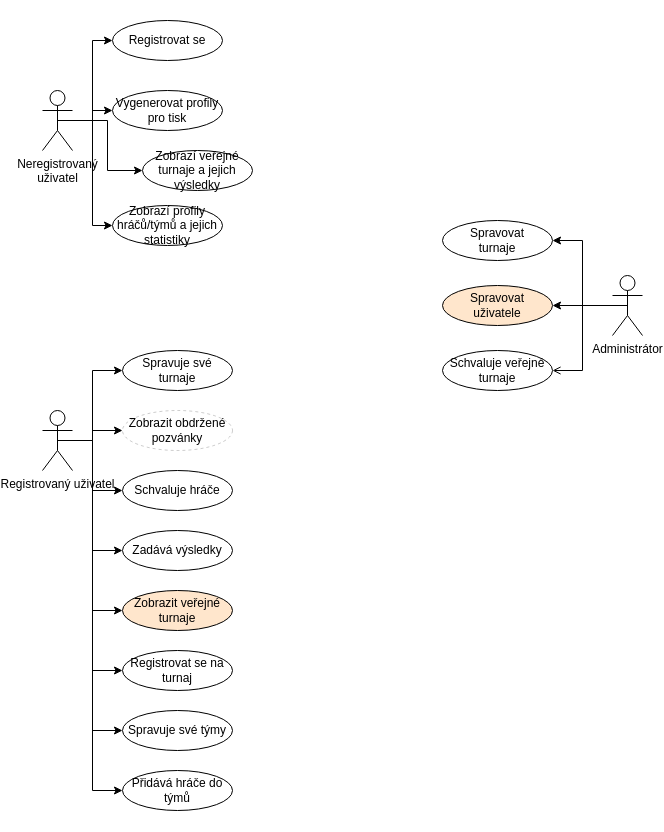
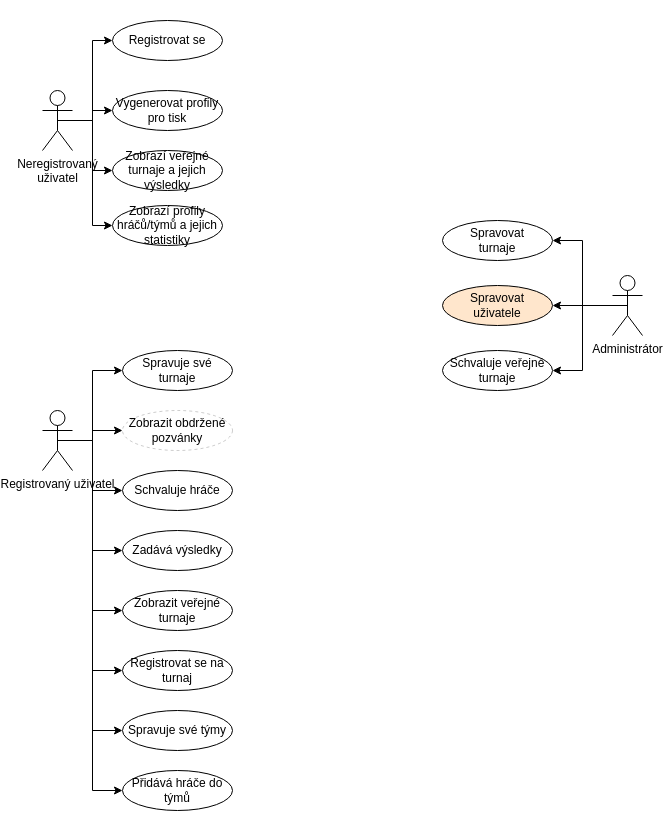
  <mxCell id="0" />
  <mxCell id="1" parent="0" />
  <mxCell id="2" style="edgeStyle=orthogonalEdgeStyle;rounded=0;orthogonalLoop=1;jettySize=auto;html=1;exitX=0.5;exitY=0.5;exitDx=0;exitDy=0;exitPerimeter=0;" edge="1" parent="1" source="6" target="23"><mxGeometry relative="1" as="geometry"><Array as="points"><mxPoint x="70" y="120" /><mxPoint x="70" y="40" /></Array></mxGeometry></mxCell>
  <mxCell id="3" style="edgeStyle=orthogonalEdgeStyle;rounded=0;orthogonalLoop=1;jettySize=auto;html=1;exitX=0.5;exitY=0.5;exitDx=0;exitDy=0;exitPerimeter=0;" edge="1" parent="1" source="6" target="24"><mxGeometry relative="1" as="geometry"><Array as="points"><mxPoint x="70" y="120" /><mxPoint x="70" y="110" /></Array></mxGeometry></mxCell>
  <mxCell id="4" style="edgeStyle=orthogonalEdgeStyle;rounded=0;orthogonalLoop=1;jettySize=auto;html=1;exitX=0.5;exitY=0.5;exitDx=0;exitDy=0;exitPerimeter=0;" edge="1" parent="1" source="6" target="33"><mxGeometry relative="1" as="geometry" /></mxCell>
  <mxCell id="5" style="edgeStyle=orthogonalEdgeStyle;rounded=0;orthogonalLoop=1;jettySize=auto;html=1;exitX=0.5;exitY=0.5;exitDx=0;exitDy=0;exitPerimeter=0;" edge="1" parent="1" source="6" target="34"><mxGeometry relative="1" as="geometry"><Array as="points"><mxPoint x="70" y="120" /><mxPoint x="70" y="225" /></Array></mxGeometry></mxCell>
  <mxCell id="6" value="Neregistrovaný&lt;br&gt;uživatel" style="shape=umlActor;verticalLabelPosition=bottom;verticalAlign=top;html=1;" vertex="1" parent="1"><mxGeometry x="20" y="90" width="30" height="60" as="geometry" /></mxCell>
  <mxCell id="7" style="edgeStyle=orthogonalEdgeStyle;rounded=0;orthogonalLoop=1;jettySize=auto;html=1;exitX=0.5;exitY=0.5;exitDx=0;exitDy=0;exitPerimeter=0;" edge="1" parent="1" source="15" target="25"><mxGeometry relative="1" as="geometry"><Array as="points"><mxPoint x="70" y="440" /><mxPoint x="70" y="370" /></Array></mxGeometry></mxCell>
  <mxCell id="8" style="edgeStyle=orthogonalEdgeStyle;rounded=0;orthogonalLoop=1;jettySize=auto;html=1;exitX=0.5;exitY=0.5;exitDx=0;exitDy=0;exitPerimeter=0;" edge="1" parent="1" source="15" target="27"><mxGeometry relative="1" as="geometry"><Array as="points"><mxPoint x="70" y="440" /><mxPoint x="70" y="430" /></Array></mxGeometry></mxCell>
  <mxCell id="9" style="edgeStyle=orthogonalEdgeStyle;rounded=0;orthogonalLoop=1;jettySize=auto;html=1;exitX=0.5;exitY=0.5;exitDx=0;exitDy=0;exitPerimeter=0;" edge="1" parent="1" source="15" target="30"><mxGeometry relative="1" as="geometry"><Array as="points"><mxPoint x="70" y="440" /><mxPoint x="70" y="490" /></Array></mxGeometry></mxCell>
  <mxCell id="10" style="edgeStyle=orthogonalEdgeStyle;rounded=0;orthogonalLoop=1;jettySize=auto;html=1;exitX=0.5;exitY=0.5;exitDx=0;exitDy=0;exitPerimeter=0;" edge="1" parent="1" source="15" target="31"><mxGeometry relative="1" as="geometry"><Array as="points"><mxPoint x="70" y="440" /><mxPoint x="70" y="550" /></Array></mxGeometry></mxCell>
  <mxCell id="11" style="edgeStyle=orthogonalEdgeStyle;rounded=0;orthogonalLoop=1;jettySize=auto;html=1;exitX=0.5;exitY=0.5;exitDx=0;exitDy=0;exitPerimeter=0;" edge="1" parent="1" source="15" target="26"><mxGeometry relative="1" as="geometry"><Array as="points"><mxPoint x="70" y="440" /><mxPoint x="70" y="610" /></Array></mxGeometry></mxCell>
  <mxCell id="12" style="edgeStyle=orthogonalEdgeStyle;rounded=0;orthogonalLoop=1;jettySize=auto;html=1;exitX=0.5;exitY=0.5;exitDx=0;exitDy=0;exitPerimeter=0;" edge="1" parent="1" source="15" target="32"><mxGeometry relative="1" as="geometry"><Array as="points"><mxPoint x="70" y="440" /><mxPoint x="70" y="670" /></Array></mxGeometry></mxCell>
  <mxCell id="13" style="edgeStyle=orthogonalEdgeStyle;rounded=0;orthogonalLoop=1;jettySize=auto;html=1;exitX=0.5;exitY=0.5;exitDx=0;exitDy=0;exitPerimeter=0;" edge="1" parent="1" source="15" target="28"><mxGeometry relative="1" as="geometry"><Array as="points"><mxPoint x="70" y="440" /><mxPoint x="70" y="730" /></Array></mxGeometry></mxCell>
  <mxCell id="14" style="edgeStyle=orthogonalEdgeStyle;rounded=0;orthogonalLoop=1;jettySize=auto;html=1;exitX=0.5;exitY=0.5;exitDx=0;exitDy=0;exitPerimeter=0;" edge="1" parent="1" source="15" target="29"><mxGeometry relative="1" as="geometry"><Array as="points"><mxPoint x="70" y="440" /><mxPoint x="70" y="790" /></Array></mxGeometry></mxCell>
  <mxCell id="15" value="Registrovaný uživatel" style="shape=umlActor;verticalLabelPosition=bottom;verticalAlign=top;html=1;outlineConnect=0;" vertex="1" parent="1"><mxGeometry x="20" y="410" width="30" height="60" as="geometry" /></mxCell>
  <mxCell id="16" style="edgeStyle=orthogonalEdgeStyle;rounded=0;orthogonalLoop=1;jettySize=auto;html=1;exitX=0.5;exitY=0.5;exitDx=0;exitDy=0;exitPerimeter=0;" edge="1" parent="1" source="19" target="20"><mxGeometry relative="1" as="geometry" /></mxCell>
  <mxCell id="17" style="edgeStyle=orthogonalEdgeStyle;rounded=0;orthogonalLoop=1;jettySize=auto;html=1;exitX=0.5;exitY=0.5;exitDx=0;exitDy=0;exitPerimeter=0;" edge="1" parent="1" source="19" target="21"><mxGeometry relative="1" as="geometry"><Array as="points"><mxPoint x="560" y="305" /><mxPoint x="560" y="240" /></Array></mxGeometry></mxCell>
- <mxCell id="18" style="edgeStyle=orthogonalEdgeStyle;rounded=0;orthogonalLoop=1;jettySize=auto;html=1;exitX=0.5;exitY=0.5;exitDx=0;exitDy=0;exitPerimeter=0;endArrow=open;" edge="1" parent="1" source="19" target="22"><mxGeometry relative="1" as="geometry"><Array as="points"><mxPoint x="560" y="305" /><mxPoint x="560" y="370" /></Array></mxGeometry></mxCell>
+ <mxCell id="18" style="edgeStyle=orthogonalEdgeStyle;rounded=0;orthogonalLoop=1;jettySize=auto;html=1;exitX=0.5;exitY=0.5;exitDx=0;exitDy=0;exitPerimeter=0;" edge="1" parent="1" source="19" target="22"><mxGeometry relative="1" as="geometry"><Array as="points"><mxPoint x="560" y="305" /><mxPoint x="560" y="370" /></Array></mxGeometry></mxCell>
  <mxCell id="19" value="Administrátor" style="shape=umlActor;verticalLabelPosition=bottom;verticalAlign=top;html=1;outlineConnect=0;" vertex="1" parent="1"><mxGeometry x="590" y="275" width="30" height="60" as="geometry" /></mxCell>
  <mxCell id="20" value="Spravovat&lt;br&gt;uživatele" style="ellipse;whiteSpace=wrap;html=1;fillColor=#ffe6cc;" vertex="1" parent="1"><mxGeometry x="420" y="285" width="110" height="40" as="geometry" /></mxCell>
  <mxCell id="21" value="Spravovat&lt;br&gt;turnaje" style="ellipse;whiteSpace=wrap;html=1;" vertex="1" parent="1"><mxGeometry x="420" y="220" width="110" height="40" as="geometry" /></mxCell>
  <mxCell id="22" value="Schvaluje veřejné&lt;br&gt;turnaje" style="ellipse;whiteSpace=wrap;html=1;" vertex="1" parent="1"><mxGeometry x="420" y="350" width="110" height="40" as="geometry" /></mxCell>
  <mxCell id="23" value="Registrovat se" style="ellipse;whiteSpace=wrap;html=1;" vertex="1" parent="1"><mxGeometry x="90" y="20" width="110" height="40" as="geometry" /></mxCell>
  <mxCell id="24" value="Vygenerovat profily&lt;br&gt;pro tisk" style="ellipse;whiteSpace=wrap;html=1;" vertex="1" parent="1"><mxGeometry x="90" y="90" width="110" height="40" as="geometry" /></mxCell>
  <mxCell id="25" value="Spravuje své turnaje" style="ellipse;whiteSpace=wrap;html=1;" vertex="1" parent="1"><mxGeometry x="100" y="350" width="110" height="40" as="geometry" /></mxCell>
- <mxCell id="26" value="Zobrazit veřejné turnaje" style="ellipse;whiteSpace=wrap;html=1;fillColor=#ffe6cc;" vertex="1" parent="1"><mxGeometry x="100" y="590" width="110" height="40" as="geometry" /></mxCell>
+ <mxCell id="26" value="Zobrazit veřejné turnaje" style="ellipse;whiteSpace=wrap;html=1;" vertex="1" parent="1"><mxGeometry x="100" y="590" width="110" height="40" as="geometry" /></mxCell>
  <mxCell id="27" value="Zobrazit obdržené pozvánky" style="ellipse;whiteSpace=wrap;html=1;dashed=1;sketch=0;opacity=20;" vertex="1" parent="1"><mxGeometry x="100" y="410" width="110" height="40" as="geometry" /></mxCell>
  <mxCell id="28" value="Spravuje své týmy" style="ellipse;whiteSpace=wrap;html=1;" vertex="1" parent="1"><mxGeometry x="100" y="710" width="110" height="40" as="geometry" /></mxCell>
  <mxCell id="29" value="Přidává hráče do týmů" style="ellipse;whiteSpace=wrap;html=1;" vertex="1" parent="1"><mxGeometry x="100" y="770" width="110" height="40" as="geometry" /></mxCell>
  <mxCell id="30" value="Schvaluje hráče" style="ellipse;whiteSpace=wrap;html=1;" vertex="1" parent="1"><mxGeometry x="100" y="470" width="110" height="40" as="geometry" /></mxCell>
  <mxCell id="31" value="Zadává výsledky" style="ellipse;whiteSpace=wrap;html=1;" vertex="1" parent="1"><mxGeometry x="100" y="530" width="110" height="40" as="geometry" /></mxCell>
  <mxCell id="32" value="Registrovat se na turnaj" style="ellipse;whiteSpace=wrap;html=1;" vertex="1" parent="1"><mxGeometry x="100" y="650" width="110" height="40" as="geometry" /></mxCell>
- <mxCell id="33" value="Zobrazí veřejné turnaje a jejich výsledky" style="ellipse;whiteSpace=wrap;html=1;" vertex="1" parent="1"><mxGeometry x="120" y="150" width="110" height="40" as="geometry" /></mxCell>
+ <mxCell id="33" value="Zobrazí veřejné turnaje a jejich výsledky" style="ellipse;whiteSpace=wrap;html=1;" vertex="1" parent="1"><mxGeometry x="90" y="150" width="110" height="40" as="geometry" /></mxCell>
  <mxCell id="34" value="Zobrazí profily hráčů/týmů a jejich statistiky" style="ellipse;whiteSpace=wrap;html=1;" vertex="1" parent="1"><mxGeometry x="90" y="205" width="110" height="40" as="geometry" /></mxCell>
